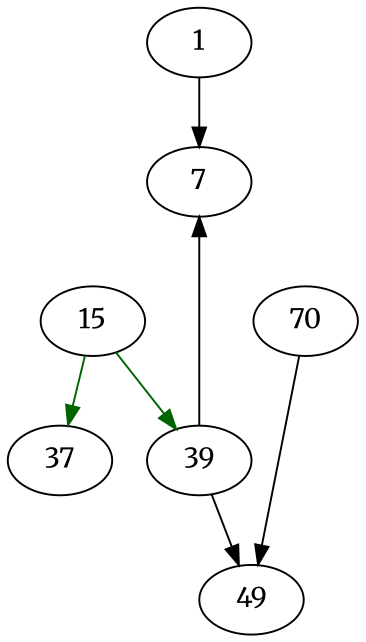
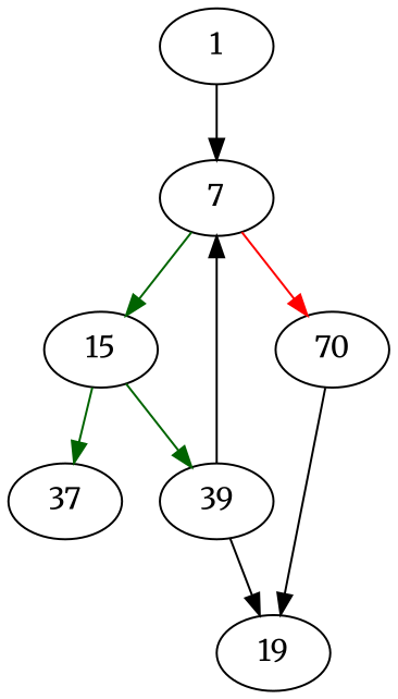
  strict digraph {
    fontname=Merriweather
    node [fontname=Merriweather]
    edge [fontname=Merriweather]
    1 [entry=true]
    7
    15
    n4 [label=70]
    37
    39
-   49
+   49 [label=19]
    1 -> 7
+   7 -> 15 [color=darkgreen cond=true]
+   7 -> n4 [color=red cond=false]
    15 -> 37 [color=darkgreen cond=true]
    15 -> 39 [color=darkgreen cond=false]
    n4 -> 49
    39 -> 7
    39 -> 49
  }
